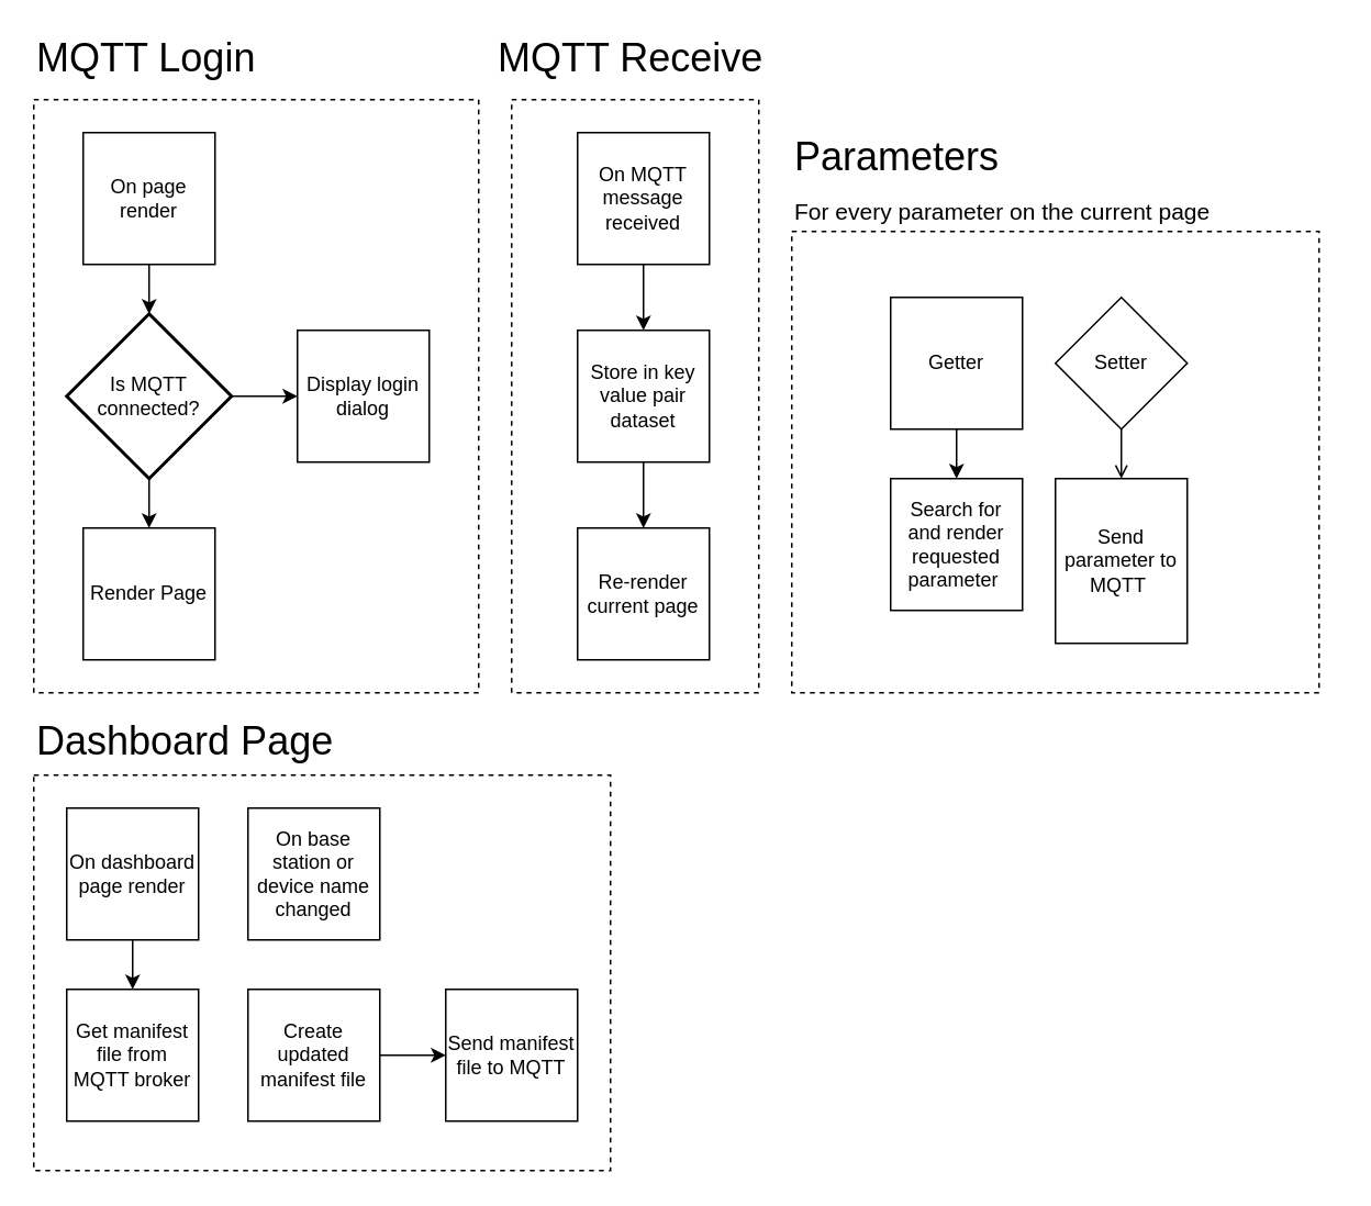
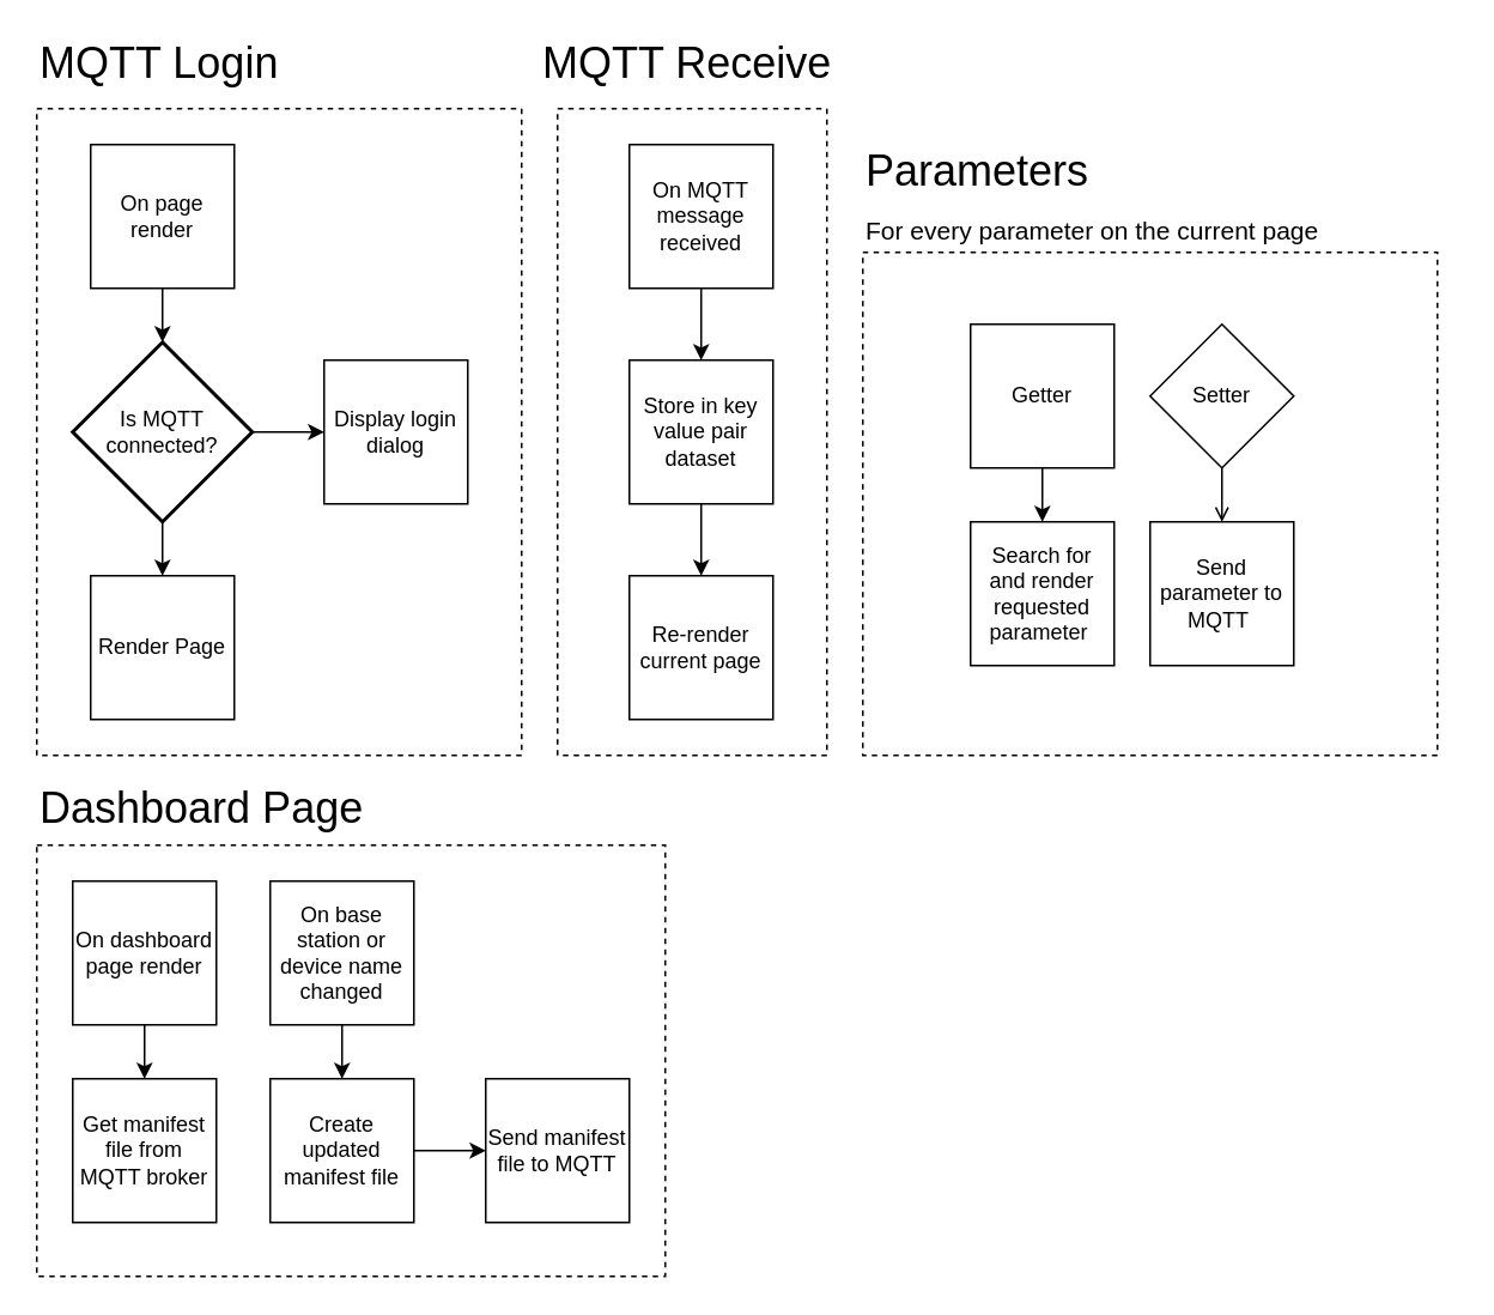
  <mxCell id="0" />
  <mxCell id="1" parent="0" />
  <mxCell id="2" value="" style="rounded=0;whiteSpace=wrap;html=1;fillColor=none;dashed=1;" vertex="1" parent="1"><mxGeometry x="20" y="470" width="350" height="240" as="geometry" /></mxCell>
  <mxCell id="3" value="" style="rounded=0;whiteSpace=wrap;html=1;fillColor=none;dashed=1;" vertex="1" parent="1"><mxGeometry x="480" y="140" width="320" height="280" as="geometry" /></mxCell>
  <mxCell id="4" value="On page render" style="whiteSpace=wrap;html=1;aspect=fixed;" vertex="1" parent="1"><mxGeometry x="50" y="80" width="80" height="80" as="geometry" /></mxCell>
  <mxCell id="5" style="edgeStyle=orthogonalEdgeStyle;rounded=0;orthogonalLoop=1;jettySize=auto;html=1;" edge="1" parent="1" source="7"><mxGeometry relative="1" as="geometry"><mxPoint x="180" y="240" as="targetPoint" /></mxGeometry></mxCell>
  <mxCell id="6" style="edgeStyle=orthogonalEdgeStyle;rounded=0;orthogonalLoop=1;jettySize=auto;html=1;entryX=0.5;entryY=0;entryDx=0;entryDy=0;" edge="1" parent="1" source="7" target="10"><mxGeometry relative="1" as="geometry" /></mxCell>
  <mxCell id="7" value="Is MQTT connected?" style="strokeWidth=2;html=1;shape=mxgraph.flowchart.decision;whiteSpace=wrap;" vertex="1" parent="1"><mxGeometry x="40" y="190" width="100" height="100" as="geometry" /></mxCell>
  <mxCell id="8" style="edgeStyle=orthogonalEdgeStyle;rounded=0;orthogonalLoop=1;jettySize=auto;html=1;entryX=0.5;entryY=0;entryDx=0;entryDy=0;entryPerimeter=0;" edge="1" parent="1" source="4" target="7"><mxGeometry relative="1" as="geometry" /></mxCell>
  <mxCell id="9" value="Display login dialog" style="whiteSpace=wrap;html=1;aspect=fixed;" vertex="1" parent="1"><mxGeometry x="180" y="200" width="80" height="80" as="geometry" /></mxCell>
  <mxCell id="10" value="Render Page" style="whiteSpace=wrap;html=1;aspect=fixed;" vertex="1" parent="1"><mxGeometry x="50" y="320" width="80" height="80" as="geometry" /></mxCell>
  <mxCell id="11" style="edgeStyle=orthogonalEdgeStyle;rounded=0;orthogonalLoop=1;jettySize=auto;html=1;" edge="1" parent="1" source="12" target="14"><mxGeometry relative="1" as="geometry" /></mxCell>
  <mxCell id="12" value="On MQTT message received" style="whiteSpace=wrap;html=1;aspect=fixed;" vertex="1" parent="1"><mxGeometry x="350" y="80" width="80" height="80" as="geometry" /></mxCell>
  <mxCell id="13" style="edgeStyle=orthogonalEdgeStyle;rounded=0;orthogonalLoop=1;jettySize=auto;html=1;entryX=0.5;entryY=0;entryDx=0;entryDy=0;" edge="1" parent="1" source="14" target="15"><mxGeometry relative="1" as="geometry" /></mxCell>
  <mxCell id="14" value="Store in key value pair dataset" style="whiteSpace=wrap;html=1;aspect=fixed;" vertex="1" parent="1"><mxGeometry x="350" y="200" width="80" height="80" as="geometry" /></mxCell>
  <mxCell id="15" value="Re-render current page" style="whiteSpace=wrap;html=1;aspect=fixed;" vertex="1" parent="1"><mxGeometry x="350" y="320" width="80" height="80" as="geometry" /></mxCell>
  <mxCell id="16" value="" style="rounded=0;whiteSpace=wrap;html=1;fillColor=none;dashed=1;" vertex="1" parent="1"><mxGeometry x="20" y="60" width="270" height="360" as="geometry" /></mxCell>
  <mxCell id="17" value="" style="rounded=0;whiteSpace=wrap;html=1;fillColor=none;dashed=1;" vertex="1" parent="1"><mxGeometry x="310" y="60" width="150" height="360" as="geometry" /></mxCell>
  <mxCell id="18" value="MQTT Login" style="text;html=1;align=left;verticalAlign=middle;whiteSpace=wrap;rounded=0;fontSize=24;" vertex="1" parent="1"><mxGeometry x="20" y="20" width="280" height="30" as="geometry" /></mxCell>
  <mxCell id="19" value="MQTT Receive" style="text;html=1;align=left;verticalAlign=middle;whiteSpace=wrap;rounded=0;fontSize=24;" vertex="1" parent="1"><mxGeometry x="300" y="20" width="170" height="30" as="geometry" /></mxCell>
  <mxCell id="20" value="&lt;font style=&quot;font-size: 14px;&quot;&gt;For every parameter on the current page&amp;nbsp;&lt;/font&gt;" style="text;html=1;align=left;verticalAlign=middle;whiteSpace=wrap;rounded=0;fontSize=24;" vertex="1" parent="1"><mxGeometry x="480" y="110" width="330" height="30" as="geometry" /></mxCell>
  <mxCell id="21" style="edgeStyle=orthogonalEdgeStyle;rounded=0;orthogonalLoop=1;jettySize=auto;html=1;entryX=0.5;entryY=0;entryDx=0;entryDy=0;" edge="1" parent="1" source="22" target="23"><mxGeometry relative="1" as="geometry" /></mxCell>
  <mxCell id="22" value="Getter" style="whiteSpace=wrap;html=1;aspect=fixed;" vertex="1" parent="1"><mxGeometry x="540" y="180" width="80" height="80" as="geometry" /></mxCell>
  <mxCell id="23" value="Search for and render requested parameter&amp;nbsp;" style="whiteSpace=wrap;html=1;aspect=fixed;" vertex="1" parent="1"><mxGeometry x="540" y="290" width="80" height="80" as="geometry" /></mxCell>
  <mxCell id="24" style="edgeStyle=orthogonalEdgeStyle;rounded=0;orthogonalLoop=1;jettySize=auto;html=1;entryX=0.5;entryY=0;entryDx=0;entryDy=0;endArrow=open;" edge="1" parent="1" source="25" target="26"><mxGeometry relative="1" as="geometry" /></mxCell>
  <mxCell id="25" value="Setter" style="rhombus;whiteSpace=wrap;html=1;aspect=fixed;" vertex="1" parent="1"><mxGeometry x="640" y="180" width="80" height="80" as="geometry" /></mxCell>
- <mxCell id="26" value="Send parameter to MQTT&amp;nbsp;" style="whiteSpace=wrap;html=1;aspect=fixed;" vertex="1" parent="1"><mxGeometry x="640" y="290" width="80" height="100" as="geometry" /></mxCell>
+ <mxCell id="26" value="Send parameter to MQTT&amp;nbsp;" style="whiteSpace=wrap;html=1;aspect=fixed;" vertex="1" parent="1"><mxGeometry x="640" y="290" width="80" height="80" as="geometry" /></mxCell>
  <mxCell id="27" value="Parameters&amp;nbsp;" style="text;html=1;align=left;verticalAlign=middle;whiteSpace=wrap;rounded=0;fontSize=24;" vertex="1" parent="1"><mxGeometry x="480" y="80" width="170" height="30" as="geometry" /></mxCell>
  <mxCell id="28" style="edgeStyle=orthogonalEdgeStyle;rounded=0;orthogonalLoop=1;jettySize=auto;html=1;entryX=0.5;entryY=0;entryDx=0;entryDy=0;" edge="1" parent="1" source="29" target="30"><mxGeometry relative="1" as="geometry" /></mxCell>
  <mxCell id="29" value="On dashboard page render" style="whiteSpace=wrap;html=1;aspect=fixed;" vertex="1" parent="1"><mxGeometry x="40" y="490" width="80" height="80" as="geometry" /></mxCell>
  <mxCell id="30" value="Get manifest file from MQTT broker" style="whiteSpace=wrap;html=1;aspect=fixed;" vertex="1" parent="1"><mxGeometry x="40" y="600" width="80" height="80" as="geometry" /></mxCell>
+ <mxCell id="31" style="edgeStyle=orthogonalEdgeStyle;rounded=0;orthogonalLoop=1;jettySize=auto;html=1;entryX=0.5;entryY=0;entryDx=0;entryDy=0;" edge="1" parent="1" source="32" target="34"><mxGeometry relative="1" as="geometry" /></mxCell>
  <mxCell id="32" value="On base station or device name changed" style="whiteSpace=wrap;html=1;aspect=fixed;" vertex="1" parent="1"><mxGeometry x="150" y="490" width="80" height="80" as="geometry" /></mxCell>
  <mxCell id="33" style="edgeStyle=orthogonalEdgeStyle;rounded=0;orthogonalLoop=1;jettySize=auto;html=1;entryX=0;entryY=0.5;entryDx=0;entryDy=0;" edge="1" parent="1" source="34" target="35"><mxGeometry relative="1" as="geometry" /></mxCell>
  <mxCell id="34" value="Create updated manifest file" style="whiteSpace=wrap;html=1;aspect=fixed;" vertex="1" parent="1"><mxGeometry x="150" y="600" width="80" height="80" as="geometry" /></mxCell>
  <mxCell id="35" value="Send manifest file to MQTT" style="whiteSpace=wrap;html=1;aspect=fixed;" vertex="1" parent="1"><mxGeometry x="270" y="600" width="80" height="80" as="geometry" /></mxCell>
  <mxCell id="36" value="Dashboard Page" style="text;html=1;align=left;verticalAlign=middle;whiteSpace=wrap;rounded=0;fontSize=24;" vertex="1" parent="1"><mxGeometry x="20" y="435" width="280" height="30" as="geometry" /></mxCell>
